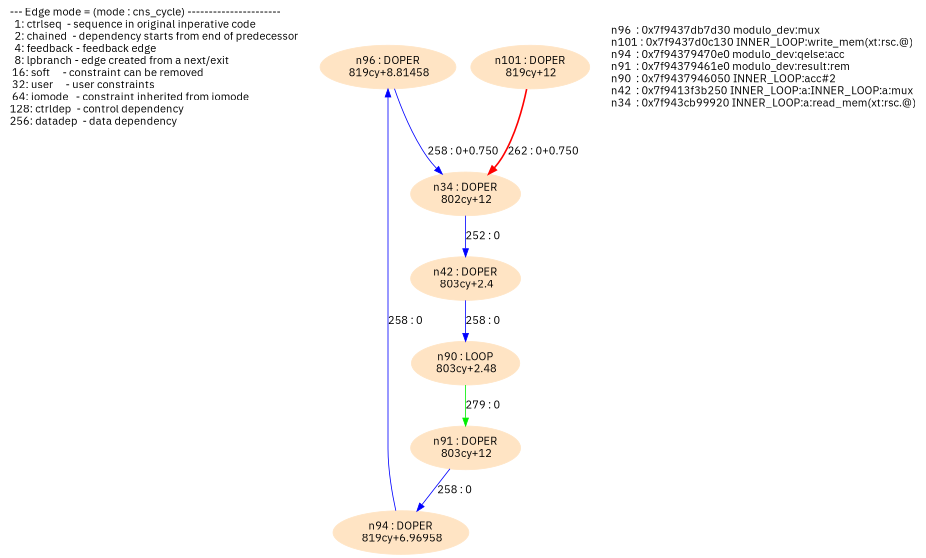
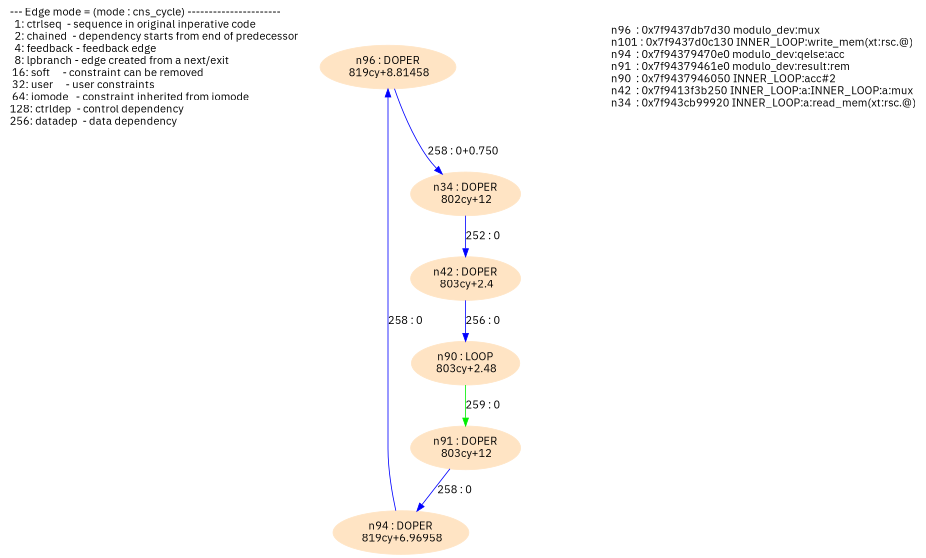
  digraph {
    fontname="IBM Plex Sans"
    node [fontname="IBM Plex Sans" shape=ellipse color=bisque style=filled]
    edge [color=blue fontname="IBM Plex Sans"]
    n1 [label="--- Edge mode = (mode : cns_cycle) ----------------------\l  1: ctrlseq  - sequence in original inperative code     \l  2: chained  - dependency starts from end of predecessor\l  4: feedback - feedback edge                            \l  8: lpbranch - edge created from a next/exit            \l 16: soft     - constraint can be removed                \l 32: user     - user constraints                         \l 64: iomode   - constraint inherited from iomode         \l128: ctrldep  - control dependency                       \l256: datadep  - data dependency                          \l" labeljust=left shape=none color="" style=""]
    n2 [label="n96 : DOPER\n 819cy+8.81458\n"]
    n3 [label="n34 : DOPER\n 802cy+12\n"]
-   n4 [label="n101 : DOPER\n 819cy+12\n"]
    n5 [label="n42 : DOPER\n 803cy+2.4\n"]
    n6 [label="n94 : DOPER\n 819cy+6.96958\n"]
    n7 [label="n91 : DOPER\n 803cy+12\n"]
    n8 [label="n90 : LOOP\n 803cy+2.48\n"]
    n9 [label="n96  : 0x7f9437db7d30 modulo_dev:mux\ln101 : 0x7f9437d0c130 INNER_LOOP:write_mem(xt:rsc.@)\ln94  : 0x7f94379470e0 modulo_dev:qelse:acc\ln91  : 0x7f94379461e0 modulo_dev:result:rem\ln90  : 0x7f9437946050 INNER_LOOP:acc#2\ln42  : 0x7f9413f3b250 INNER_LOOP:a:INNER_LOOP:a:mux\ln34  : 0x7f943cb99920 INNER_LOOP:a:read_mem(xt:rsc.@)\l" labeljust=left shape=none color="" style=""]
    n2 -> n3 [label="258 : 0+0.750"]
    n3 -> n5 [label="252 : 0"]
-   n4 -> n3 [color=red label="262 : 0+0.750" style=bold]
-   n5 -> n8 [label="258 : 0"]
+   n5 -> n8 [label="256 : 0"]
    n6 -> n2 [label="258 : 0"]
    n7 -> n6 [label="258 : 0"]
-   n8 -> n7 [color=green2 label="279 : 0"]
+   n8 -> n7 [color=green2 label="259 : 0"]
  }
